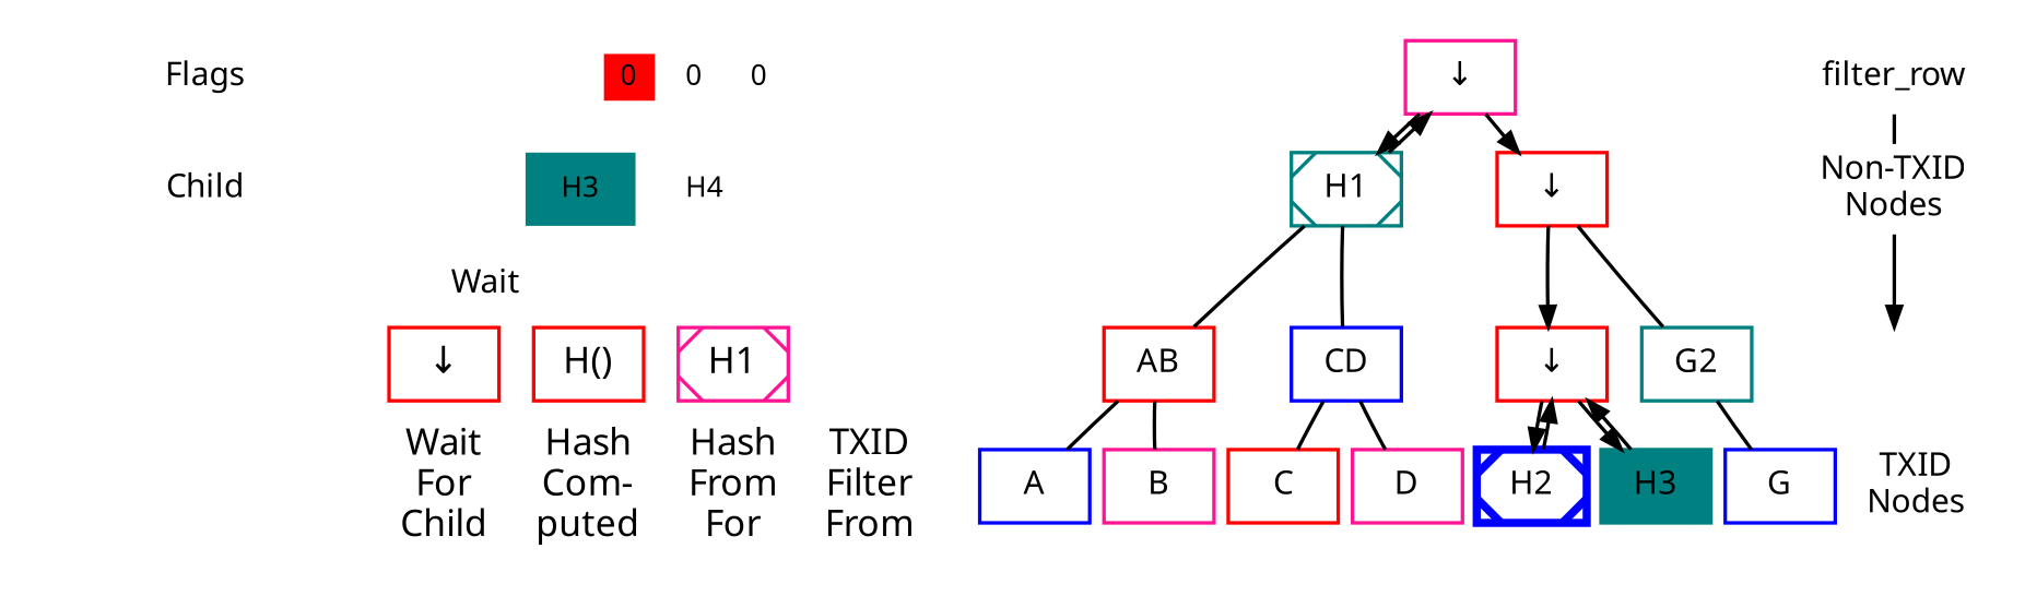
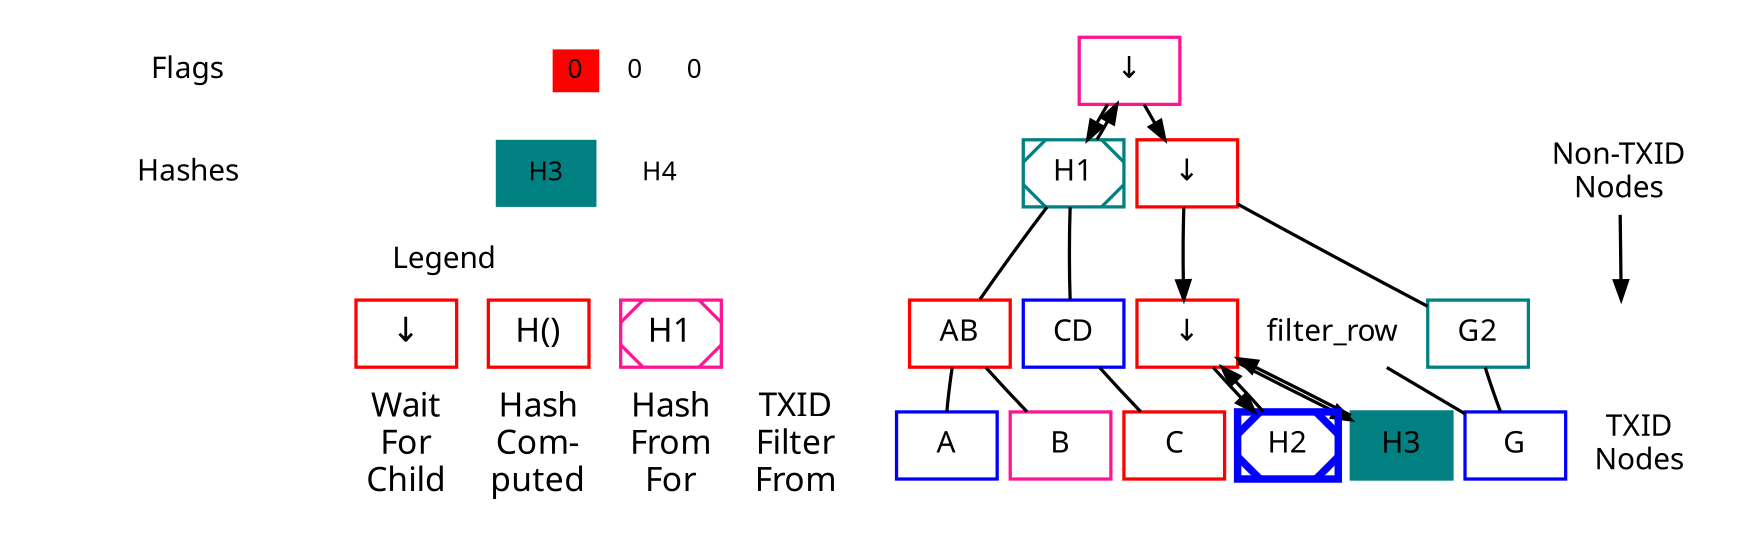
  digraph {
    fontname=Sans
    fontsize=16
    nodesep=0.1
    penwidth=1.75
    rankdir=BT
    splines=false
    node [color=red fontname=Sans fontsize=16 penwidth=1.75 shape=none]
    edge [fontname=Sans penwidth=1.75 dir=none]
    n1 [color=blue fontsize=14 height=0.2 label=0 width=0.2]
    n2 [color=teal fontsize=14 height=0.2 label=0 width=0.2]
    n3 [fontsize=14 height=0.2 label=0 style=filled width=0.2]
    n4 [fontsize=14 height=0.2 label=1 style=invis width=0.2 color=""]
    n5 [fontsize=14 height=0.2 label=1 style=invis width=0.2 color=""]
    n6 [fontsize=14 height=0.2 label=1 style=invis width=0.2 color=""]
    n7 [fontsize=14 height=0.2 label=0 style=invis width=0.2 color=""]
    n8 [fontsize=14 height=0.2 label=1 style=invis width=0.2 color=""]
    n9 [height=0.2 label=Flags width=0.2]
    n10 [label=H4 fontsize=""]
    n11 [color=teal label=H3 style=filled fontsize=""]
    n12 [label=H2 style=invis color="" fontsize=""]
    n13 [label=H1 style=invis color="" fontsize=""]
-   n14 [color=deeppink label=Child]
+   n14 [color=deeppink label=Hashes]
    n15 [color=blue fontsize=18 label="TXID\nFilter\nFrom"]
    n16 [color=blue fontsize=18 label="Hash\nFrom\nFor"]
    n17 [fontsize=18 label="Hash\nCom-\nputed"]
    n18 [color=blue fontsize=18 label="Wait\nFor\nChild"]
    n19 [color=deeppink fontsize=18 label=H1 shape=box style=diagonals]
    n20 [fontsize=18 label="H()" shape=box]
    n21 [fontsize=18 label="↓" shape=box]
    pre_legend_label [fontsize=18 height=0 shape=box style=invis width=0 color=""]
    legend_label [fontsize=18 height=0 shape=box style=invis width=0 color=""]
    n24 [color=deeppink label=filter_row]
    n25 [label="Non-TXID\nNodes"]
    row2 [style=invis width=1.2 color=""]
    n27 [label="TXID\nNodes"]
    G [color=blue shape=box]
    G2 [color=teal shape=box]
    n30 [color=teal label=H3 shape=box style="filled,diagonals"]
    n31 [label="↓" shape=box]
    n32 [color=blue label=H2 penwidth=4 shape=box style=diagonals]
-   D [color=deeppink shape=box]
    CD [color=blue shape=box]
    C [shape=box]
    B [color=deeppink shape=box]
    AB [shape=box]
    A [color=blue shape=box]
    n39 [label="↓" shape=box]
    n40 [color=deeppink label="↓" shape=box]
    n41 [color=teal label=H1 shape=box style=diagonals]
    subgraph cluster_1 {
      penwidth=0
      n1
      n2
      n3
      n4
      n5
      n6
      n7
      n8
      n9
    }
    subgraph cluster_2 {
      penwidth=0
      n10
      n11
      n12
      n13
      n14
    }
    subgraph cluster_3 {
-     label=Wait
+     label=Legend
      labelloc=b
      penwidth=0
      ranksep=3
      n19
      n20
      n21
      pre_legend_label
      legend_label
      subgraph sub_4 {
        label=Legend
        labelloc=b
        penwidth=0
        ranksep=3
        n15
        n16
        n17
        n18
      }
    }
    subgraph cluster_5 {
      penwidth=0
      n24
      n25
      row2
      n27
      G
      G2
      n30
      n31
      n32
-     D
      CD
      C
      B
      AB
      A
      n39
      n40
      n41
    }
    n14 -> n9 [style=invis dir=""]
    n16 -> n19 [style=invis dir=""]
    n17 -> n20 [style=invis dir=""]
    n18 -> n21 [style=invis dir=""]
    pre_legend_label -> legend_label [style=invis dir=""]
    legend_label -> n14 [style=invis dir=""]
-   n25 -> n24
+   G -> n24
    row2 -> n25 [dir=back]
    n27 -> row2 [style=invis]
    G -> G2
    G2 -> G [constraint=false style=invis]
    G2 -> n39
    n30 -> n31 [dir=back]
    n31 -> n30 [constraint=false dir=back]
    n31 -> n32 [constraint=false dir=back]
    n31 -> n39 [dir=back]
    n32 -> n31 [dir=back]
-   D -> CD
-   CD -> D [constraint=false style=invis]
    CD -> C [constraint=false style=invis]
    CD -> n41
    C -> CD
    B -> AB
    AB -> B [constraint=false style=invis]
    AB -> A [constraint=false style=invis]
    AB -> n41
    A -> AB
    n39 -> G2 [constraint=false style=invis]
    n39 -> n31 [constraint=false style=invis]
    n39 -> n40 [dir=back]
    n40 -> n39 [constraint=false style=invis]
    n40 -> n41 [constraint=false dir=back]
    n41 -> CD [constraint=false style=invis]
    n41 -> AB [constraint=false style=invis]
    n41 -> n40 [dir=back]
  }
